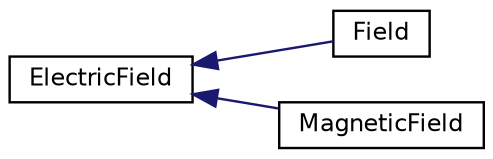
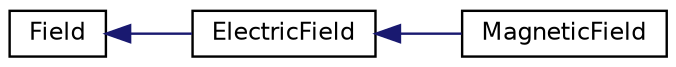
  digraph {
    rankdir=LR
    node [color=black fillcolor=white fontname=Helvetica fontsize=10 shape=record style=filled]
    edge [color=midnightblue dir=back fontname=Helvetica fontsize=10 labelfontname=Helvetica labelfontsize=10 style=solid]
    n1 [height=0.2 label=Field width=0.4]
    n2 [height=0.2 label=ElectricField width=0.4]
    n3 [height=0.2 label=MagneticField width=0.4]
-   n2 -> n1
+   n1 -> n2
    n2 -> n3
  }
